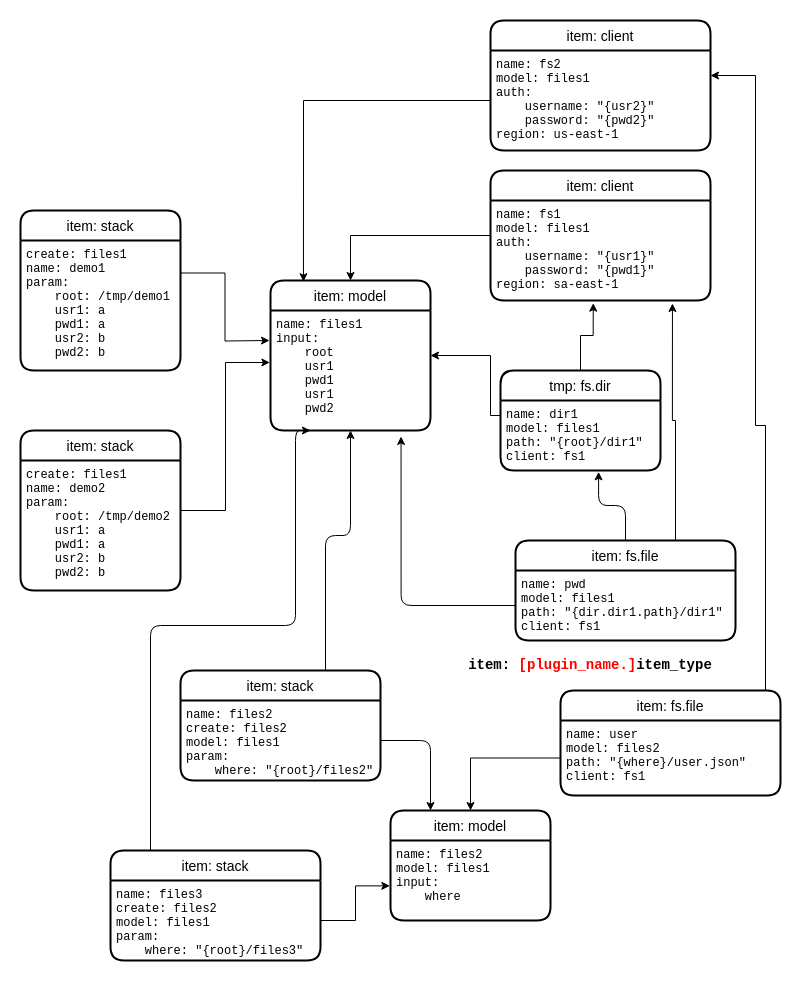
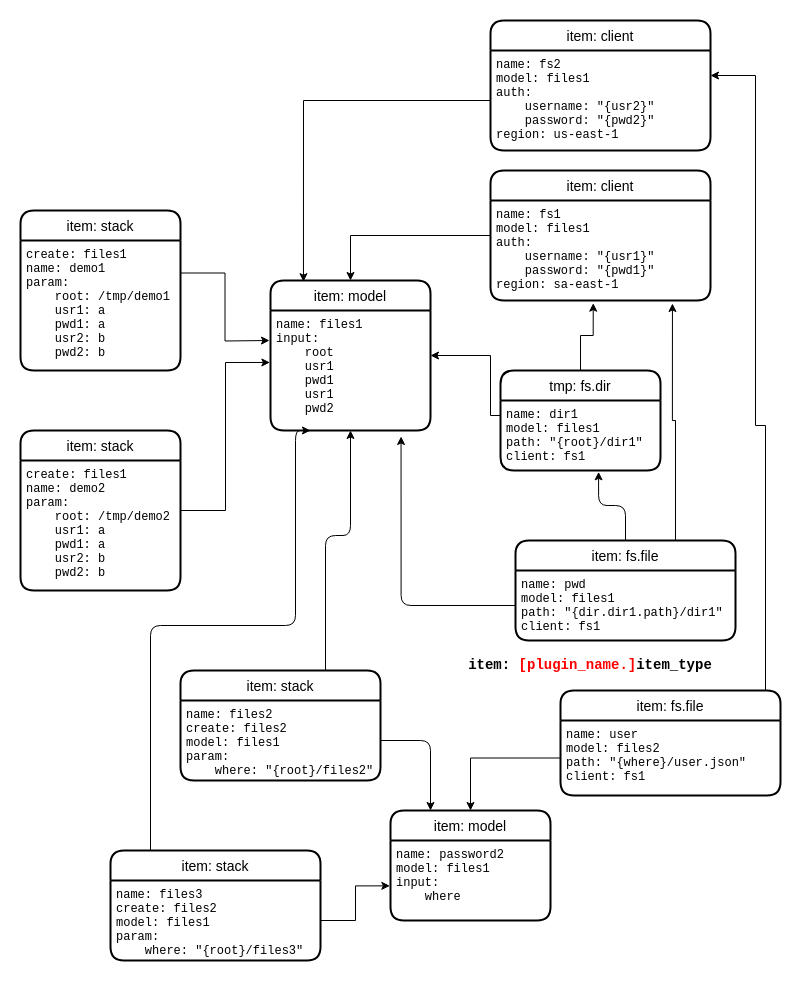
  <mxCell id="0" />
  <mxCell id="1" parent="0" />
  <mxCell id="2" value="item: stack" style="swimlane;childLayout=stackLayout;horizontal=1;startSize=30;horizontalStack=0;rounded=1;fontSize=14;fontStyle=0;strokeWidth=2;resizeParent=0;resizeLast=1;shadow=0;dashed=0;align=center;" parent="1" vertex="1"><mxGeometry x="20" y="210" width="160" height="160" as="geometry" /></mxCell>
  <mxCell id="3" value="create: files1&#10;name: demo1&#10;param:&#10;    root: /tmp/demo1&#10;    usr1: a&#10;    pwd1: a&#10;    usr2: b&#10;    pwd2: b" style="align=left;strokeColor=none;fillColor=none;spacingLeft=4;fontSize=12;verticalAlign=top;resizable=0;rotatable=0;part=1;fontFamily=Courier New;" parent="2" vertex="1"><mxGeometry y="30" width="160" height="130" as="geometry" /></mxCell>
  <mxCell id="4" style="edgeStyle=orthogonalEdgeStyle;rounded=0;orthogonalLoop=1;jettySize=auto;html=1;entryX=-0.004;entryY=0.433;entryDx=0;entryDy=0;entryPerimeter=0;fontFamily=Courier New;" parent="1" source="5" target="8" edge="1"><mxGeometry relative="1" as="geometry" /></mxCell>
  <mxCell id="5" value="item: stack" style="swimlane;childLayout=stackLayout;horizontal=1;startSize=30;horizontalStack=0;rounded=1;fontSize=14;fontStyle=0;strokeWidth=2;resizeParent=0;resizeLast=1;shadow=0;dashed=0;align=center;" parent="1" vertex="1"><mxGeometry x="20" y="430" width="160" height="160" as="geometry" /></mxCell>
  <mxCell id="6" value="create: files1&#10;name: demo2&#10;param:&#10;    root: /tmp/demo2&#10;    usr1: a&#10;    pwd1: a&#10;    usr2: b&#10;    pwd2: b" style="align=left;strokeColor=none;fillColor=none;spacingLeft=4;fontSize=12;verticalAlign=top;resizable=0;rotatable=0;part=1;fontFamily=Courier New;" parent="5" vertex="1"><mxGeometry y="30" width="160" height="130" as="geometry" /></mxCell>
  <mxCell id="7" value="item: model" style="swimlane;childLayout=stackLayout;horizontal=1;startSize=30;horizontalStack=0;rounded=1;fontSize=14;fontStyle=0;strokeWidth=2;resizeParent=0;resizeLast=1;shadow=0;dashed=0;align=center;" parent="1" vertex="1"><mxGeometry x="270" y="280" width="160" height="150" as="geometry" /></mxCell>
  <mxCell id="8" value="name: files1&#10;input:&#10;    root&#10;    usr1&#10;    pwd1&#10;    usr1&#10;    pwd2" style="align=left;strokeColor=none;fillColor=none;spacingLeft=4;fontSize=12;verticalAlign=top;resizable=0;rotatable=0;part=1;fontFamily=Courier New;" parent="7" vertex="1"><mxGeometry y="30" width="160" height="120" as="geometry" /></mxCell>
  <mxCell id="9" value="item: model" style="swimlane;childLayout=stackLayout;horizontal=1;startSize=30;horizontalStack=0;rounded=1;fontSize=14;fontStyle=0;strokeWidth=2;resizeParent=0;resizeLast=1;shadow=0;dashed=0;align=center;" parent="1" vertex="1"><mxGeometry x="390" y="810" width="160" height="110" as="geometry" /></mxCell>
- <mxCell id="10" value="name: files2&#10;model: files1&#10;input:&#10;    where" style="align=left;strokeColor=none;fillColor=none;spacingLeft=4;fontSize=12;verticalAlign=top;resizable=0;rotatable=0;part=1;fontFamily=Courier New;" parent="9" vertex="1"><mxGeometry y="30" width="160" height="80" as="geometry" /></mxCell>
+ <mxCell id="10" value="name: password2&#10;model: files1&#10;input:&#10;    where" style="align=left;strokeColor=none;fillColor=none;spacingLeft=4;fontSize=12;verticalAlign=top;resizable=0;rotatable=0;part=1;fontFamily=Courier New;" parent="9" vertex="1"><mxGeometry y="30" width="160" height="80" as="geometry" /></mxCell>
  <mxCell id="11" style="edgeStyle=orthogonalEdgeStyle;rounded=0;orthogonalLoop=1;jettySize=auto;html=1;fontFamily=Courier New;" parent="1" source="13" target="7" edge="1"><mxGeometry relative="1" as="geometry"><Array as="points"><mxPoint x="490" y="415" /><mxPoint x="490" y="355" /></Array></mxGeometry></mxCell>
  <mxCell id="12" style="edgeStyle=orthogonalEdgeStyle;rounded=0;orthogonalLoop=1;jettySize=auto;html=1;entryX=0.467;entryY=1.027;entryDx=0;entryDy=0;entryPerimeter=0;fontFamily=Courier New;" parent="1" source="13" target="33" edge="1"><mxGeometry relative="1" as="geometry" /></mxCell>
  <mxCell id="13" value="tmp: fs.dir" style="swimlane;childLayout=stackLayout;horizontal=1;startSize=30;horizontalStack=0;rounded=1;fontSize=14;fontStyle=0;strokeWidth=2;resizeParent=0;resizeLast=1;shadow=0;dashed=0;align=center;" parent="1" vertex="1"><mxGeometry x="500" y="370" width="160" height="100" as="geometry" /></mxCell>
  <mxCell id="14" value="name: dir1&#10;model: files1&#10;path: &quot;{root}/dir1&quot;&#10;client: fs1" style="align=left;strokeColor=none;fillColor=none;spacingLeft=4;fontSize=12;verticalAlign=top;resizable=0;rotatable=0;part=1;fontFamily=Courier New;" parent="13" vertex="1"><mxGeometry y="30" width="160" height="70" as="geometry" /></mxCell>
  <mxCell id="15" style="edgeStyle=orthogonalEdgeStyle;html=1;entryX=0.613;entryY=1.019;entryDx=0;entryDy=0;entryPerimeter=0;" parent="1" source="17" target="14" edge="1"><mxGeometry relative="1" as="geometry" /></mxCell>
  <mxCell id="16" style="edgeStyle=orthogonalEdgeStyle;rounded=0;orthogonalLoop=1;jettySize=auto;html=1;entryX=0.827;entryY=1.03;entryDx=0;entryDy=0;entryPerimeter=0;" parent="1" source="17" target="33" edge="1"><mxGeometry relative="1" as="geometry"><Array as="points"><mxPoint x="675" y="420" /><mxPoint x="672" y="420" /></Array></mxGeometry></mxCell>
  <mxCell id="17" value="item: fs.file" style="swimlane;childLayout=stackLayout;horizontal=1;startSize=30;horizontalStack=0;rounded=1;fontSize=14;fontStyle=0;strokeWidth=2;resizeParent=0;resizeLast=1;shadow=0;dashed=0;align=center;" parent="1" vertex="1"><mxGeometry x="515" y="540" width="220" height="100" as="geometry" /></mxCell>
  <mxCell id="18" value="name: pwd&#10;model: files1&#10;path: &quot;{dir.dir1.path}/dir1&quot;&#10;client: fs1" style="align=left;strokeColor=none;fillColor=none;spacingLeft=4;fontSize=12;verticalAlign=top;resizable=0;rotatable=0;part=1;fontFamily=Courier New;" parent="17" vertex="1"><mxGeometry y="30" width="220" height="70" as="geometry" /></mxCell>
  <mxCell id="19" style="edgeStyle=orthogonalEdgeStyle;rounded=0;orthogonalLoop=1;jettySize=auto;html=1;entryX=1;entryY=0.25;entryDx=0;entryDy=0;" parent="1" source="20" target="37" edge="1"><mxGeometry relative="1" as="geometry"><Array as="points"><mxPoint x="765" y="425" /><mxPoint x="755" y="425" /><mxPoint x="755" y="75" /></Array></mxGeometry></mxCell>
  <mxCell id="20" value="item: fs.file" style="swimlane;childLayout=stackLayout;horizontal=1;startSize=30;horizontalStack=0;rounded=1;fontSize=14;fontStyle=0;strokeWidth=2;resizeParent=0;resizeLast=1;shadow=0;dashed=0;align=center;" parent="1" vertex="1"><mxGeometry x="560" y="690" width="220" height="105" as="geometry" /></mxCell>
  <mxCell id="21" value="name: user&#10;model: files2&#10;path: &quot;{where}/user.json&quot;&#10;client: fs1" style="align=left;strokeColor=none;fillColor=none;spacingLeft=4;fontSize=12;verticalAlign=top;resizable=0;rotatable=0;part=1;fontFamily=Courier New;" parent="20" vertex="1"><mxGeometry y="30" width="220" height="75" as="geometry" /></mxCell>
  <mxCell id="22" style="edgeStyle=orthogonalEdgeStyle;rounded=0;orthogonalLoop=1;jettySize=auto;html=1;fontFamily=Courier New;" parent="1" source="21" target="9" edge="1"><mxGeometry relative="1" as="geometry" /></mxCell>
  <mxCell id="23" style="edgeStyle=orthogonalEdgeStyle;rounded=0;orthogonalLoop=1;jettySize=auto;html=1;fontFamily=Courier New;exitX=1;exitY=0.25;exitDx=0;exitDy=0;" parent="1" source="3" edge="1"><mxGeometry relative="1" as="geometry"><mxPoint x="269" y="340" as="targetPoint" /></mxGeometry></mxCell>
  <mxCell id="24" style="edgeStyle=orthogonalEdgeStyle;rounded=1;html=1;entryX=0.5;entryY=1;entryDx=0;entryDy=0;" parent="1" source="25" target="8" edge="1"><mxGeometry relative="1" as="geometry"><Array as="points"><mxPoint x="325" y="535" /><mxPoint x="350" y="535" /></Array></mxGeometry></mxCell>
  <mxCell id="25" value="item: stack" style="swimlane;childLayout=stackLayout;horizontal=1;startSize=30;horizontalStack=0;rounded=1;fontSize=14;fontStyle=0;strokeWidth=2;resizeParent=0;resizeLast=1;shadow=0;dashed=0;align=center;" parent="1" vertex="1"><mxGeometry x="180" y="670" width="200" height="110" as="geometry" /></mxCell>
  <mxCell id="26" value="name: files2&#10;create: files2&#10;model: files1&#10;param:&#10;    where: &quot;{root}/files2&quot;" style="align=left;strokeColor=none;fillColor=none;spacingLeft=4;fontSize=12;verticalAlign=top;resizable=0;rotatable=0;part=1;fontFamily=Courier New;" parent="25" vertex="1"><mxGeometry y="30" width="200" height="80" as="geometry" /></mxCell>
  <mxCell id="27" style="edgeStyle=orthogonalEdgeStyle;rounded=1;html=1;entryX=0.25;entryY=1;entryDx=0;entryDy=0;" parent="1" source="28" target="8" edge="1"><mxGeometry relative="1" as="geometry"><Array as="points"><mxPoint x="150" y="625" /><mxPoint x="295" y="625" /><mxPoint x="295" y="430" /></Array></mxGeometry></mxCell>
  <mxCell id="28" value="item: stack" style="swimlane;childLayout=stackLayout;horizontal=1;startSize=30;horizontalStack=0;rounded=1;fontSize=14;fontStyle=0;strokeWidth=2;resizeParent=0;resizeLast=1;shadow=0;dashed=0;align=center;" parent="1" vertex="1"><mxGeometry x="110" y="850" width="210" height="110" as="geometry" /></mxCell>
  <mxCell id="29" value="name: files3&#10;create: files2&#10;model: files1&#10;param:&#10;    where: &quot;{root}/files3&quot;" style="align=left;strokeColor=none;fillColor=none;spacingLeft=4;fontSize=12;verticalAlign=top;resizable=0;rotatable=0;part=1;fontFamily=Courier New;" parent="28" vertex="1"><mxGeometry y="30" width="210" height="80" as="geometry" /></mxCell>
  <mxCell id="30" style="edgeStyle=orthogonalEdgeStyle;rounded=0;orthogonalLoop=1;jettySize=auto;html=1;entryX=-0.004;entryY=0.567;entryDx=0;entryDy=0;entryPerimeter=0;fontFamily=Courier New;" parent="1" source="29" target="10" edge="1"><mxGeometry relative="1" as="geometry" /></mxCell>
  <mxCell id="31" style="edgeStyle=orthogonalEdgeStyle;rounded=0;orthogonalLoop=1;jettySize=auto;html=1;entryX=0.5;entryY=0;entryDx=0;entryDy=0;" parent="1" source="32" target="7" edge="1"><mxGeometry relative="1" as="geometry" /></mxCell>
  <mxCell id="32" value="item: client" style="swimlane;childLayout=stackLayout;horizontal=1;startSize=30;horizontalStack=0;rounded=1;fontSize=14;fontStyle=0;strokeWidth=2;resizeParent=0;resizeLast=1;shadow=0;dashed=0;align=center;" parent="1" vertex="1"><mxGeometry x="490" y="170" width="220" height="130" as="geometry" /></mxCell>
  <mxCell id="33" value="name: fs1&#10;model: files1&#10;auth:&#10;    username: &quot;{usr1}&quot;&#10;    password: &quot;{pwd1}&quot;&#10;region: sa-east-1" style="align=left;strokeColor=none;fillColor=none;spacingLeft=4;fontSize=12;verticalAlign=top;resizable=0;rotatable=0;part=1;fontFamily=Courier New;" parent="32" vertex="1"><mxGeometry y="30" width="220" height="100" as="geometry" /></mxCell>
  <mxCell id="34" style="edgeStyle=orthogonalEdgeStyle;html=1;entryX=0.25;entryY=0;entryDx=0;entryDy=0;" parent="1" source="26" target="9" edge="1"><mxGeometry relative="1" as="geometry" /></mxCell>
  <mxCell id="35" style="edgeStyle=orthogonalEdgeStyle;html=1;entryX=0.816;entryY=1.05;entryDx=0;entryDy=0;entryPerimeter=0;" parent="1" source="18" target="8" edge="1"><mxGeometry relative="1" as="geometry" /></mxCell>
  <mxCell id="36" value="item: client" style="swimlane;childLayout=stackLayout;horizontal=1;startSize=30;horizontalStack=0;rounded=1;fontSize=14;fontStyle=0;strokeWidth=2;resizeParent=0;resizeLast=1;shadow=0;dashed=0;align=center;" parent="1" vertex="1"><mxGeometry x="490" y="20" width="220" height="130" as="geometry" /></mxCell>
  <mxCell id="37" value="name: fs2&#10;model: files1&#10;auth:&#10;    username: &quot;{usr2}&quot;&#10;    password: &quot;{pwd2}&quot;&#10;region: us-east-1" style="align=left;strokeColor=none;fillColor=none;spacingLeft=4;fontSize=12;verticalAlign=top;resizable=0;rotatable=0;part=1;fontFamily=Courier New;" parent="36" vertex="1"><mxGeometry y="30" width="220" height="100" as="geometry" /></mxCell>
  <mxCell id="38" style="edgeStyle=orthogonalEdgeStyle;rounded=0;orthogonalLoop=1;jettySize=auto;html=1;entryX=0.206;entryY=0.008;entryDx=0;entryDy=0;entryPerimeter=0;" parent="1" source="37" target="7" edge="1"><mxGeometry relative="1" as="geometry" /></mxCell>
  <mxCell id="39" value="&lt;b&gt;&lt;font style=&quot;font-size: 14px&quot; face=&quot;Courier New&quot;&gt;item: &lt;font color=&quot;#ff0000&quot;&gt;[plugin_name.]&lt;/font&gt;item_type&lt;/font&gt;&lt;/b&gt;" style="text;html=1;strokeColor=none;fillColor=none;align=center;verticalAlign=middle;whiteSpace=wrap;rounded=0;perimeterSpacing=0;" vertex="1" parent="1"><mxGeometry x="445" y="650" width="290" height="30" as="geometry" /></mxCell>
